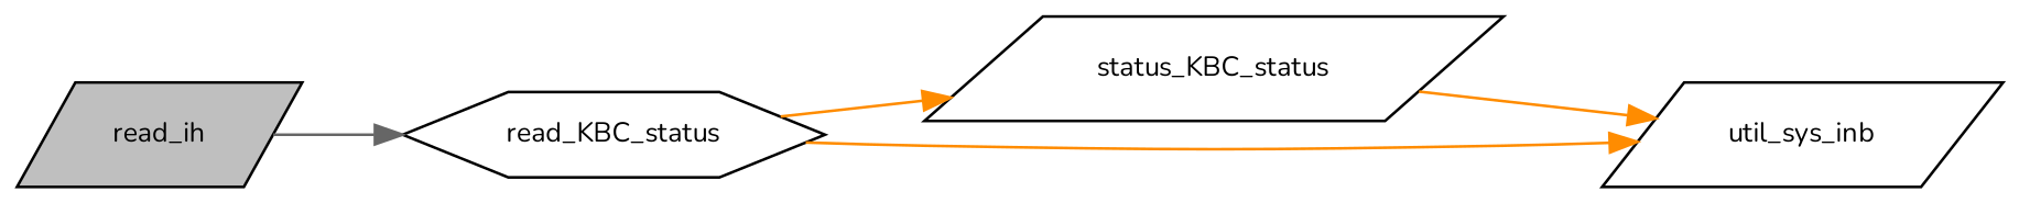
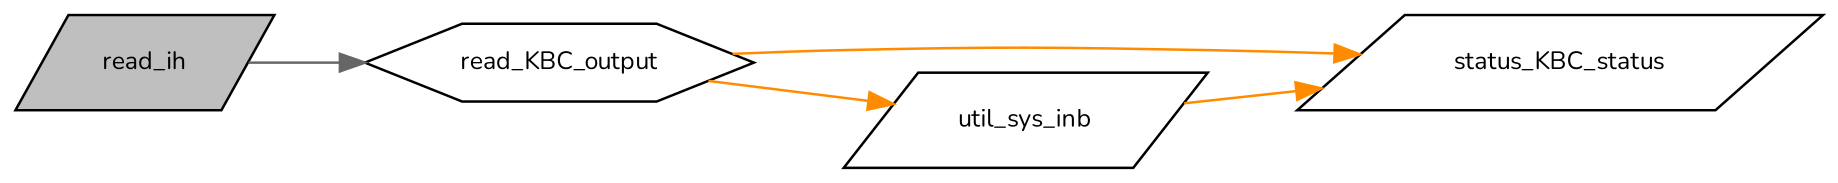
  digraph {
    fontname=Nunito
    rankdir=LR
    node [color=black fillcolor=white fontname=Nunito fontsize=10 shape=parallelogram style=filled]
    edge [color=darkorange fontname=Nunito fontsize=10 labelfontname=Helvetica labelfontsize=10 style=solid]
    n1 [fillcolor=grey75 fontcolor=black height=0.2 label=read_ih width=0.4]
-   n2 [height=0.2 label=read_KBC_status shape=hexagon width=0.4]
+   n2 [height=0.2 label=read_KBC_output shape=hexagon width=0.4]
    n3 [height=0.2 label=status_KBC_status width=0.4]
    n4 [height=0.2 label=util_sys_inb width=0.4]
    n1 -> n2 [color=gray40]
    n2 -> n3
    n2 -> n4
-   n3 -> n4
+   n4 -> n3
  }
